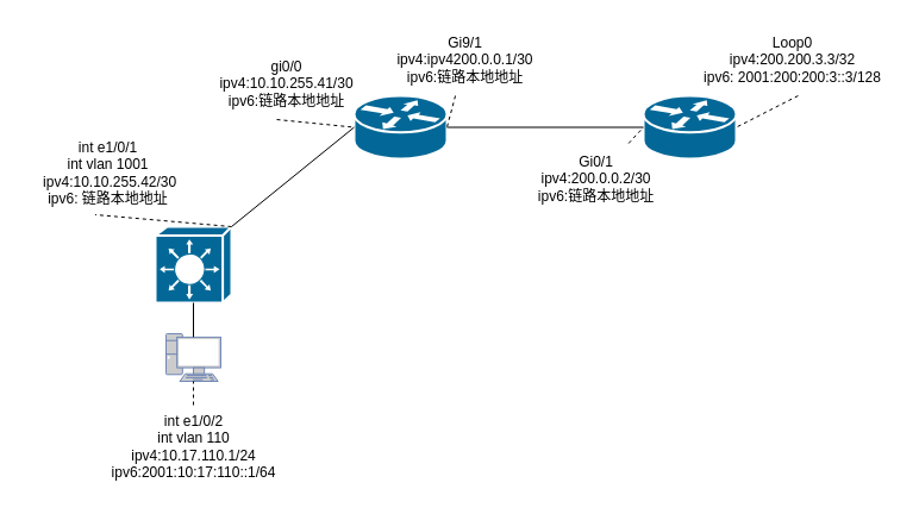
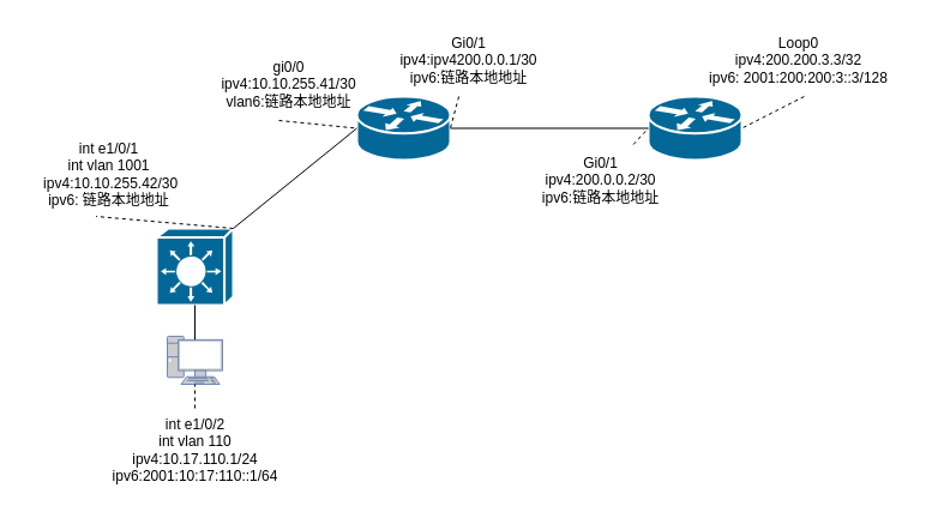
  <mxCell id="0" />
  <mxCell id="1" parent="0" />
  <mxCell id="2" value="" style="shape=mxgraph.cisco.routers.router;sketch=0;html=1;pointerEvents=1;dashed=0;fillColor=#036897;strokeColor=#ffffff;strokeWidth=2;verticalLabelPosition=bottom;verticalAlign=top;align=center;outlineConnect=0;" vertex="1" parent="1"><mxGeometry x="297" y="80" width="78" height="53" as="geometry" /></mxCell>
  <mxCell id="3" value="" style="shape=mxgraph.cisco.routers.router;sketch=0;html=1;pointerEvents=1;dashed=0;fillColor=#036897;strokeColor=#ffffff;strokeWidth=2;verticalLabelPosition=bottom;verticalAlign=top;align=center;outlineConnect=0;" vertex="1" parent="1"><mxGeometry x="540" y="80" width="78" height="53" as="geometry" /></mxCell>
  <mxCell id="4" value="" style="shape=mxgraph.cisco.switches.layer_3_switch;sketch=0;html=1;pointerEvents=1;dashed=0;fillColor=#036897;strokeColor=#ffffff;strokeWidth=2;verticalLabelPosition=bottom;verticalAlign=top;align=center;outlineConnect=0;" vertex="1" parent="1"><mxGeometry x="130" y="190" width="64" height="64" as="geometry" /></mxCell>
  <mxCell id="5" value="" style="endArrow=none;html=1;rounded=0;entryX=1;entryY=0.5;entryDx=0;entryDy=0;entryPerimeter=0;exitX=0;exitY=0.5;exitDx=0;exitDy=0;exitPerimeter=0;" edge="1" parent="1" source="3" target="2"><mxGeometry width="50" height="50" relative="1" as="geometry"><mxPoint x="350" y="240" as="sourcePoint" /><mxPoint x="400" y="190" as="targetPoint" /></mxGeometry></mxCell>
  <mxCell id="6" value="" style="endArrow=none;html=1;rounded=0;entryX=0;entryY=0.5;entryDx=0;entryDy=0;entryPerimeter=0;exitX=1;exitY=0;exitDx=0;exitDy=0;exitPerimeter=0;" edge="1" parent="1" source="4" target="2"><mxGeometry width="50" height="50" relative="1" as="geometry"><mxPoint x="350" y="240" as="sourcePoint" /><mxPoint x="400" y="190" as="targetPoint" /></mxGeometry></mxCell>
- <mxCell id="7" value="gi0/0&lt;br&gt;ipv4:10.10.255.41/30&lt;br&gt;ipv6:链路本地地址" style="text;html=1;align=center;verticalAlign=middle;resizable=0;points=[];autosize=1;strokeColor=none;fillColor=none;" vertex="1" parent="1"><mxGeometry x="170" y="40" width="140" height="60" as="geometry" /></mxCell>
- <mxCell id="8" value="Gi9/1&lt;br&gt;ipv4:ipv4200.0.0.1/30&lt;br&gt;ipv6:链路本地地址" style="text;html=1;align=center;verticalAlign=middle;resizable=0;points=[];autosize=1;strokeColor=none;fillColor=none;" vertex="1" parent="1"><mxGeometry x="320" y="20" width="140" height="60" as="geometry" /></mxCell>
+ <mxCell id="7" value="gi0/0&lt;br&gt;ipv4:10.10.255.41/30&lt;br&gt;vlan6:链路本地地址" style="text;html=1;align=center;verticalAlign=middle;resizable=0;points=[];autosize=1;strokeColor=none;fillColor=none;" vertex="1" parent="1"><mxGeometry x="170" y="40" width="140" height="60" as="geometry" /></mxCell>
+ <mxCell id="8" value="Gi0/1&lt;br&gt;ipv4:ipv4200.0.0.1/30&lt;br&gt;ipv6:链路本地地址" style="text;html=1;align=center;verticalAlign=middle;resizable=0;points=[];autosize=1;strokeColor=none;fillColor=none;" vertex="1" parent="1"><mxGeometry x="320" y="20" width="140" height="60" as="geometry" /></mxCell>
  <mxCell id="9" value="" style="endArrow=none;dashed=1;html=1;rounded=0;entryX=1;entryY=0.5;entryDx=0;entryDy=0;entryPerimeter=0;" edge="1" parent="1" source="8" target="2"><mxGeometry width="50" height="50" relative="1" as="geometry"><mxPoint x="350" y="210" as="sourcePoint" /><mxPoint x="400" y="160" as="targetPoint" /></mxGeometry></mxCell>
  <mxCell id="10" value="" style="endArrow=none;dashed=1;html=1;rounded=0;entryX=0;entryY=0.5;entryDx=0;entryDy=0;entryPerimeter=0;exitX=0.443;exitY=1;exitDx=0;exitDy=0;exitPerimeter=0;" edge="1" parent="1" source="7" target="2"><mxGeometry width="50" height="50" relative="1" as="geometry"><mxPoint x="350" y="210" as="sourcePoint" /><mxPoint x="400" y="160" as="targetPoint" /></mxGeometry></mxCell>
  <mxCell id="11" value="" style="fontColor=#0066CC;verticalAlign=top;verticalLabelPosition=bottom;labelPosition=center;align=center;html=1;outlineConnect=0;fillColor=#CCCCCC;strokeColor=#6881B3;gradientColor=none;gradientDirection=north;strokeWidth=2;shape=mxgraph.networks.pc;" vertex="1" parent="1"><mxGeometry x="139" y="280" width="46" height="40" as="geometry" /></mxCell>
  <mxCell id="12" value="" style="endArrow=none;html=1;rounded=0;exitX=0.5;exitY=0.07;exitDx=0;exitDy=0;exitPerimeter=0;entryX=0.5;entryY=1;entryDx=0;entryDy=0;entryPerimeter=0;" edge="1" parent="1" source="11" target="4"><mxGeometry width="50" height="50" relative="1" as="geometry"><mxPoint x="350" y="210" as="sourcePoint" /><mxPoint x="400" y="160" as="targetPoint" /></mxGeometry></mxCell>
  <mxCell id="13" value="Gi0/1&lt;br&gt;ipv4:200.0.0.2/30&lt;br&gt;ipv6:链路本地地址" style="text;html=1;align=center;verticalAlign=middle;resizable=0;points=[];autosize=1;strokeColor=none;fillColor=none;" vertex="1" parent="1"><mxGeometry x="440" y="120" width="120" height="60" as="geometry" /></mxCell>
  <mxCell id="14" value="" style="endArrow=none;dashed=1;html=1;rounded=0;entryX=0;entryY=0.5;entryDx=0;entryDy=0;entryPerimeter=0;" edge="1" parent="1" source="13" target="3"><mxGeometry width="50" height="50" relative="1" as="geometry"><mxPoint x="350" y="190" as="sourcePoint" /><mxPoint x="400" y="140" as="targetPoint" /></mxGeometry></mxCell>
  <mxCell id="15" value="Loop0&lt;br&gt;ipv4:200.200.3.3/32&lt;br&gt;ipv6:&amp;nbsp;2001:200:200:3::3/128" style="text;html=1;align=center;verticalAlign=middle;resizable=0;points=[];autosize=1;strokeColor=none;fillColor=none;" vertex="1" parent="1"><mxGeometry x="580" y="20" width="170" height="60" as="geometry" /></mxCell>
  <mxCell id="16" value="" style="endArrow=none;dashed=1;html=1;rounded=0;entryX=1;entryY=0.5;entryDx=0;entryDy=0;entryPerimeter=0;exitX=0.529;exitY=1;exitDx=0;exitDy=0;exitPerimeter=0;" edge="1" parent="1" source="15" target="3"><mxGeometry width="50" height="50" relative="1" as="geometry"><mxPoint x="350" y="180" as="sourcePoint" /><mxPoint x="400" y="130" as="targetPoint" /></mxGeometry></mxCell>
  <mxCell id="17" value="int e1/0/1&lt;br&gt;int vlan 1001&lt;br&gt;&lt;div&gt;&amp;nbsp;ipv4:10.10.255.42/30&lt;/div&gt;&lt;div&gt;ipv6: 链路本地地址&lt;/div&gt;" style="text;html=1;align=center;verticalAlign=middle;resizable=0;points=[];autosize=1;strokeColor=none;fillColor=none;" vertex="1" parent="1"><mxGeometry x="20" y="110" width="140" height="70" as="geometry" /></mxCell>
  <mxCell id="18" value="" style="endArrow=none;dashed=1;html=1;rounded=0;entryX=0.425;entryY=1;entryDx=0;entryDy=0;entryPerimeter=0;exitX=1;exitY=0;exitDx=0;exitDy=0;exitPerimeter=0;" edge="1" parent="1" source="4" target="17"><mxGeometry width="50" height="50" relative="1" as="geometry"><mxPoint x="350" y="150" as="sourcePoint" /><mxPoint x="400" y="100" as="targetPoint" /></mxGeometry></mxCell>
  <mxCell id="19" value="int e1/0/2&lt;br&gt;int vlan 110&lt;br&gt;ipv4:10.17.110.1/24&lt;br&gt;ipv6:2001:10:17:110::1/64" style="text;html=1;align=center;verticalAlign=middle;resizable=0;points=[];autosize=1;strokeColor=none;fillColor=none;" vertex="1" parent="1"><mxGeometry x="82" y="340" width="160" height="70" as="geometry" /></mxCell>
  <mxCell id="20" value="" style="endArrow=none;dashed=1;html=1;rounded=0;entryX=0.5;entryY=1;entryDx=0;entryDy=0;entryPerimeter=0;" edge="1" parent="1" source="19" target="11"><mxGeometry width="50" height="50" relative="1" as="geometry"><mxPoint x="350" y="130" as="sourcePoint" /><mxPoint x="400" y="80" as="targetPoint" /></mxGeometry></mxCell>
